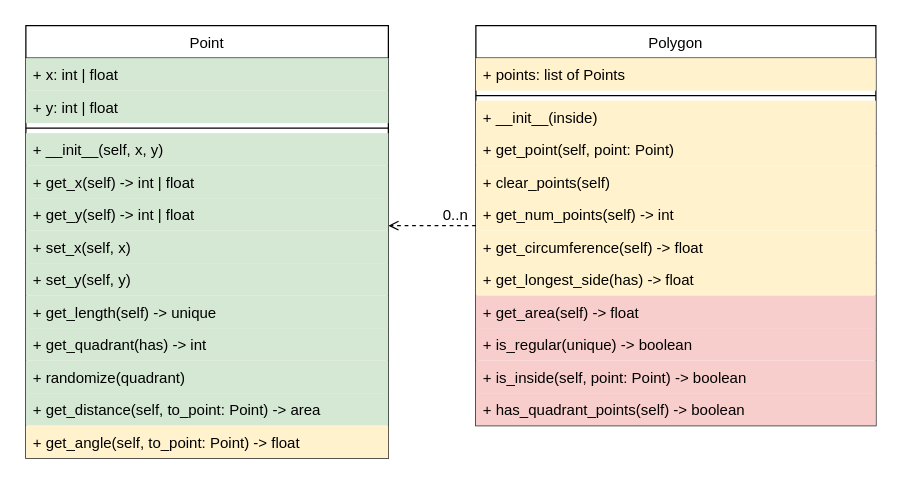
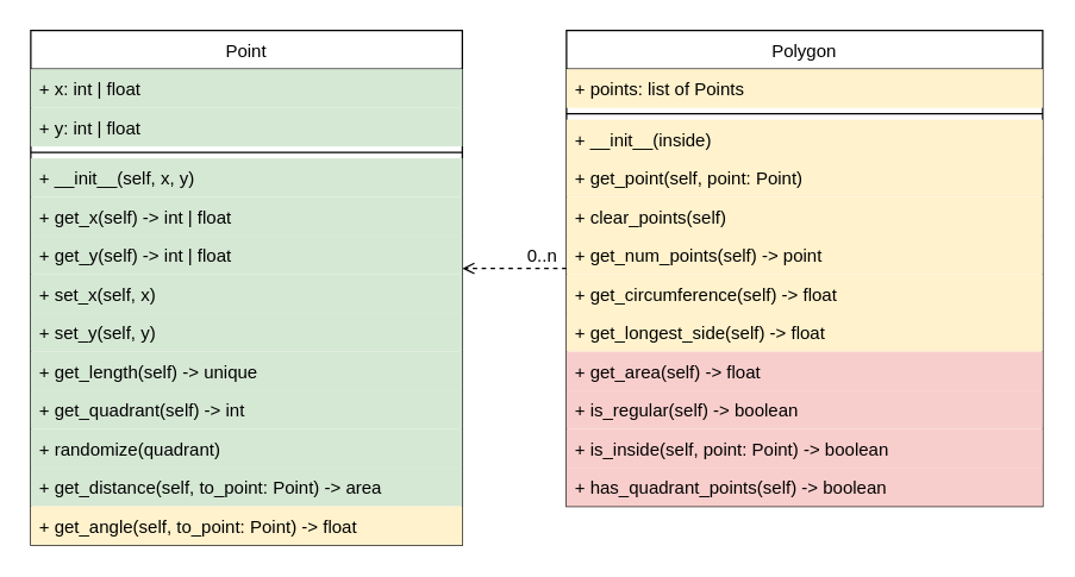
  <mxCell id="0" />
  <mxCell id="1" parent="0" />
  <mxCell id="2" value="Polygon" style="swimlane;fontStyle=0;align=center;verticalAlign=top;childLayout=stackLayout;horizontal=1;startSize=26;horizontalStack=0;resizeParent=1;resizeLast=0;collapsible=1;marginBottom=0;rounded=0;shadow=0;strokeWidth=1;" parent="1" vertex="1"><mxGeometry x="380" y="20" width="320" height="320" as="geometry"><mxRectangle x="550" y="140" width="160" height="26" as="alternateBounds" /></mxGeometry></mxCell>
  <mxCell id="3" value="+ points: list of Points" style="text;align=left;verticalAlign=top;spacingLeft=4;spacingRight=4;overflow=hidden;rotatable=0;points=[[0,0.5],[1,0.5]];portConstraint=eastwest;fillColor=#fff2cc;strokeColor=none;" parent="2" vertex="1"><mxGeometry y="26" width="320" height="26" as="geometry" /></mxCell>
  <mxCell id="4" value="" style="line;html=1;strokeWidth=1;align=left;verticalAlign=middle;spacingTop=-1;spacingLeft=3;spacingRight=3;rotatable=0;labelPosition=right;points=[];portConstraint=eastwest;strokeColor=default;" parent="2" vertex="1"><mxGeometry y="52" width="320" height="8" as="geometry" /></mxCell>
  <mxCell id="5" value="+ __init__(inside)" style="text;align=left;verticalAlign=top;spacingLeft=4;spacingRight=4;overflow=hidden;rotatable=0;points=[[0,0.5],[1,0.5]];portConstraint=eastwest;fillColor=#fff2cc;strokeColor=none;" parent="2" vertex="1"><mxGeometry y="60" width="320" height="26" as="geometry" /></mxCell>
  <mxCell id="6" value="+ get_point(self, point: Point)" style="text;align=left;verticalAlign=top;spacingLeft=4;spacingRight=4;overflow=hidden;rotatable=0;points=[[0,0.5],[1,0.5]];portConstraint=eastwest;fillColor=#fff2cc;strokeColor=none;" parent="2" vertex="1"><mxGeometry y="86" width="320" height="26" as="geometry" /></mxCell>
  <mxCell id="7" value="+ clear_points(self)" style="text;align=left;verticalAlign=top;spacingLeft=4;spacingRight=4;overflow=hidden;rotatable=0;points=[[0,0.5],[1,0.5]];portConstraint=eastwest;fillColor=#fff2cc;strokeColor=none;" parent="2" vertex="1"><mxGeometry y="112" width="320" height="26" as="geometry" /></mxCell>
- <mxCell id="8" value="+ get_num_points(self) -&gt; int" style="text;align=left;verticalAlign=top;spacingLeft=4;spacingRight=4;overflow=hidden;rotatable=0;points=[[0,0.5],[1,0.5]];portConstraint=eastwest;fillColor=#fff2cc;strokeColor=none;" parent="2" vertex="1"><mxGeometry y="138" width="320" height="26" as="geometry" /></mxCell>
+ <mxCell id="8" value="+ get_num_points(self) -&gt; point" style="text;align=left;verticalAlign=top;spacingLeft=4;spacingRight=4;overflow=hidden;rotatable=0;points=[[0,0.5],[1,0.5]];portConstraint=eastwest;fillColor=#fff2cc;strokeColor=none;" parent="2" vertex="1"><mxGeometry y="138" width="320" height="26" as="geometry" /></mxCell>
  <mxCell id="9" value="+ get_circumference(self) -&gt; float" style="text;align=left;verticalAlign=top;spacingLeft=4;spacingRight=4;overflow=hidden;rotatable=0;points=[[0,0.5],[1,0.5]];portConstraint=eastwest;fillColor=#fff2cc;strokeColor=none;" parent="2" vertex="1"><mxGeometry y="164" width="320" height="26" as="geometry" /></mxCell>
- <mxCell id="10" value="+ get_longest_side(has) -&gt; float" style="text;align=left;verticalAlign=top;spacingLeft=4;spacingRight=4;overflow=hidden;rotatable=0;points=[[0,0.5],[1,0.5]];portConstraint=eastwest;fillColor=#fff2cc;strokeColor=none;" parent="2" vertex="1"><mxGeometry y="190" width="320" height="26" as="geometry" /></mxCell>
+ <mxCell id="10" value="+ get_longest_side(self) -&gt; float" style="text;align=left;verticalAlign=top;spacingLeft=4;spacingRight=4;overflow=hidden;rotatable=0;points=[[0,0.5],[1,0.5]];portConstraint=eastwest;fillColor=#fff2cc;strokeColor=none;" parent="2" vertex="1"><mxGeometry y="190" width="320" height="26" as="geometry" /></mxCell>
  <mxCell id="11" value="+ get_area(self) -&gt; float" style="text;align=left;verticalAlign=top;spacingLeft=4;spacingRight=4;overflow=hidden;rotatable=0;points=[[0,0.5],[1,0.5]];portConstraint=eastwest;fillColor=#f8cecc;strokeColor=none;" parent="2" vertex="1"><mxGeometry y="216" width="320" height="26" as="geometry" /></mxCell>
- <mxCell id="12" value="+ is_regular(unique) -&gt; boolean" style="text;align=left;verticalAlign=top;spacingLeft=4;spacingRight=4;overflow=hidden;rotatable=0;points=[[0,0.5],[1,0.5]];portConstraint=eastwest;fillColor=#f8cecc;strokeColor=none;" parent="2" vertex="1"><mxGeometry y="242" width="320" height="26" as="geometry" /></mxCell>
+ <mxCell id="12" value="+ is_regular(self) -&gt; boolean" style="text;align=left;verticalAlign=top;spacingLeft=4;spacingRight=4;overflow=hidden;rotatable=0;points=[[0,0.5],[1,0.5]];portConstraint=eastwest;fillColor=#f8cecc;strokeColor=none;" parent="2" vertex="1"><mxGeometry y="242" width="320" height="26" as="geometry" /></mxCell>
  <mxCell id="13" value="+ is_inside(self, point: Point) -&gt; boolean" style="text;align=left;verticalAlign=top;spacingLeft=4;spacingRight=4;overflow=hidden;rotatable=0;points=[[0,0.5],[1,0.5]];portConstraint=eastwest;fillColor=#F8CECC;strokeColor=none;" parent="2" vertex="1"><mxGeometry y="268" width="320" height="26" as="geometry" /></mxCell>
  <mxCell id="14" value="+ has_quadrant_points(self) -&gt; boolean" style="text;align=left;verticalAlign=top;spacingLeft=4;spacingRight=4;overflow=hidden;rotatable=0;points=[[0,0.5],[1,0.5]];portConstraint=eastwest;fillColor=#f8cecc;strokeColor=none;" parent="2" vertex="1"><mxGeometry y="294" width="320" height="26" as="geometry" /></mxCell>
  <mxCell id="15" value="" style="endArrow=open;shadow=0;strokeWidth=1;rounded=0;endFill=1;edgeStyle=elbowEdgeStyle;elbow=vertical;dashed=1;" parent="1" source="2" target="17" edge="1"><mxGeometry x="0.5" y="41" relative="1" as="geometry"><mxPoint x="470" y="92" as="sourcePoint" /><mxPoint x="310" y="92" as="targetPoint" /><mxPoint x="-40" y="32" as="offset" /></mxGeometry></mxCell>
  <mxCell id="16" value="0..n" style="resizable=0;align=left;verticalAlign=bottom;labelBackgroundColor=none;fontSize=12;" parent="15" connectable="0" vertex="1"><mxGeometry x="-1" relative="1" as="geometry"><mxPoint x="-28" as="offset" /></mxGeometry></mxCell>
  <mxCell id="17" value="Point" style="swimlane;fontStyle=0;align=center;verticalAlign=top;childLayout=stackLayout;horizontal=1;startSize=26;horizontalStack=0;resizeParent=1;resizeLast=0;collapsible=1;marginBottom=0;rounded=0;shadow=0;strokeWidth=1;" parent="1" vertex="1"><mxGeometry x="20" y="20" width="290" height="346" as="geometry"><mxRectangle x="230" y="140" width="160" height="26" as="alternateBounds" /></mxGeometry></mxCell>
  <mxCell id="18" value="+ x: int | float" style="text;align=left;verticalAlign=top;spacingLeft=4;spacingRight=4;overflow=hidden;rotatable=0;points=[[0,0.5],[1,0.5]];portConstraint=eastwest;fillColor=#d5e8d4;strokeColor=none;" parent="17" vertex="1"><mxGeometry y="26" width="290" height="26" as="geometry" /></mxCell>
  <mxCell id="19" value="+ y: int | float" style="text;align=left;verticalAlign=top;spacingLeft=4;spacingRight=4;overflow=hidden;rotatable=0;points=[[0,0.5],[1,0.5]];portConstraint=eastwest;fillColor=#d5e8d4;" parent="17" vertex="1"><mxGeometry y="52" width="290" height="26" as="geometry" /></mxCell>
  <mxCell id="20" value="" style="line;html=1;strokeWidth=1;align=left;verticalAlign=middle;spacingTop=-1;spacingLeft=3;spacingRight=3;rotatable=0;labelPosition=right;points=[];portConstraint=eastwest;" parent="17" vertex="1"><mxGeometry y="78" width="290" height="8" as="geometry" /></mxCell>
  <mxCell id="21" value="+ __init__(self, x, y)" style="text;align=left;verticalAlign=top;spacingLeft=4;spacingRight=4;overflow=hidden;rotatable=0;points=[[0,0.5],[1,0.5]];portConstraint=eastwest;fillColor=#d5e8d4;" parent="17" vertex="1"><mxGeometry y="86" width="290" height="26" as="geometry" /></mxCell>
  <mxCell id="22" value="+ get_x(self) -&gt; int | float" style="text;align=left;verticalAlign=top;spacingLeft=4;spacingRight=4;overflow=hidden;rotatable=0;points=[[0,0.5],[1,0.5]];portConstraint=eastwest;fillColor=#d5e8d4;" parent="17" vertex="1"><mxGeometry y="112" width="290" height="26" as="geometry" /></mxCell>
  <mxCell id="23" value="+ get_y(self) -&gt; int | float" style="text;align=left;verticalAlign=top;spacingLeft=4;spacingRight=4;overflow=hidden;rotatable=0;points=[[0,0.5],[1,0.5]];portConstraint=eastwest;fillColor=#d5e8d4;" parent="17" vertex="1"><mxGeometry y="138" width="290" height="26" as="geometry" /></mxCell>
  <mxCell id="24" value="+ set_x(self, x)" style="text;align=left;verticalAlign=top;spacingLeft=4;spacingRight=4;overflow=hidden;rotatable=0;points=[[0,0.5],[1,0.5]];portConstraint=eastwest;fillColor=#d5e8d4;" parent="17" vertex="1"><mxGeometry y="164" width="290" height="26" as="geometry" /></mxCell>
  <mxCell id="25" value="+ set_y(self, y)" style="text;align=left;verticalAlign=top;spacingLeft=4;spacingRight=4;overflow=hidden;rotatable=0;points=[[0,0.5],[1,0.5]];portConstraint=eastwest;fillColor=#d5e8d4;" parent="17" vertex="1"><mxGeometry y="190" width="290" height="26" as="geometry" /></mxCell>
  <mxCell id="26" value="+ get_length(self) -&gt; unique" style="text;align=left;verticalAlign=top;spacingLeft=4;spacingRight=4;overflow=hidden;rotatable=0;points=[[0,0.5],[1,0.5]];portConstraint=eastwest;fillColor=#d5e8d4;" parent="17" vertex="1"><mxGeometry y="216" width="290" height="26" as="geometry" /></mxCell>
- <mxCell id="27" value="+ get_quadrant(has) -&gt; int" style="text;align=left;verticalAlign=top;spacingLeft=4;spacingRight=4;overflow=hidden;rotatable=0;points=[[0,0.5],[1,0.5]];portConstraint=eastwest;fillColor=#d5e8d4;" parent="17" vertex="1"><mxGeometry y="242" width="290" height="26" as="geometry" /></mxCell>
+ <mxCell id="27" value="+ get_quadrant(self) -&gt; int" style="text;align=left;verticalAlign=top;spacingLeft=4;spacingRight=4;overflow=hidden;rotatable=0;points=[[0,0.5],[1,0.5]];portConstraint=eastwest;fillColor=#d5e8d4;" parent="17" vertex="1"><mxGeometry y="242" width="290" height="26" as="geometry" /></mxCell>
  <mxCell id="28" value="+ randomize(quadrant)" style="text;align=left;verticalAlign=top;spacingLeft=4;spacingRight=4;overflow=hidden;rotatable=0;points=[[0,0.5],[1,0.5]];portConstraint=eastwest;fillColor=#d5e8d4;" parent="17" vertex="1"><mxGeometry y="268" width="290" height="26" as="geometry" /></mxCell>
  <mxCell id="29" value="+ get_distance(self, to_point: Point) -&gt; area" style="text;align=left;verticalAlign=top;spacingLeft=4;spacingRight=4;overflow=hidden;rotatable=0;points=[[0,0.5],[1,0.5]];portConstraint=eastwest;fillColor=#d5e8d4;" parent="17" vertex="1"><mxGeometry y="294" width="290" height="26" as="geometry" /></mxCell>
  <mxCell id="30" value="+ get_angle(self, to_point: Point) -&gt; float" style="text;align=left;verticalAlign=top;spacingLeft=4;spacingRight=4;overflow=hidden;rotatable=0;points=[[0,0.5],[1,0.5]];portConstraint=eastwest;fillColor=#fff2cc;strokeColor=none;" vertex="1" parent="17"><mxGeometry y="320" width="290" height="26" as="geometry" /></mxCell>
